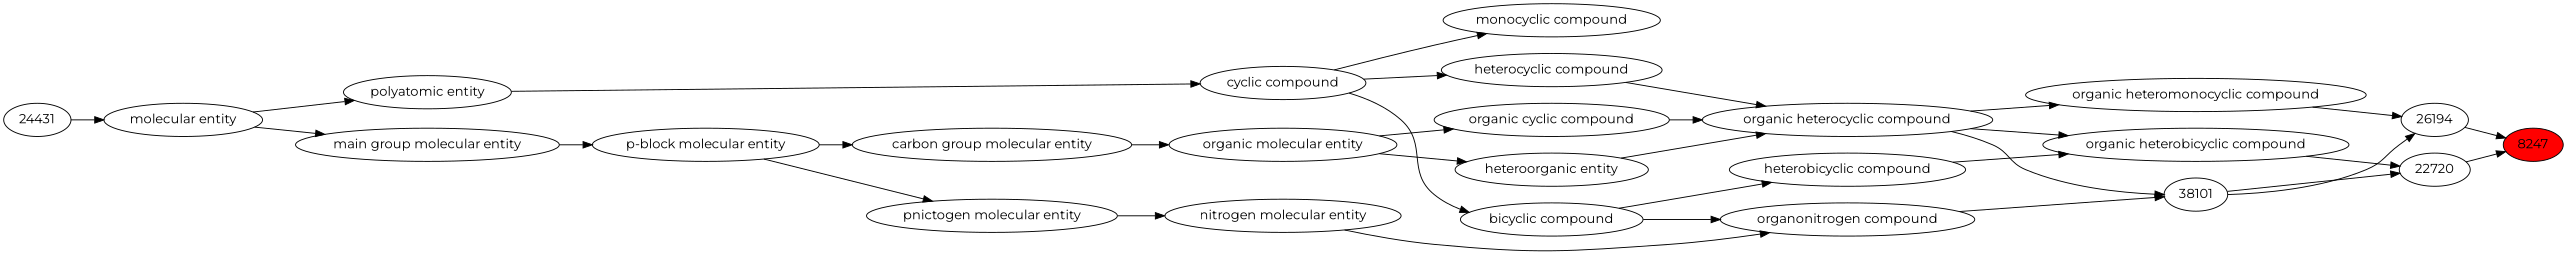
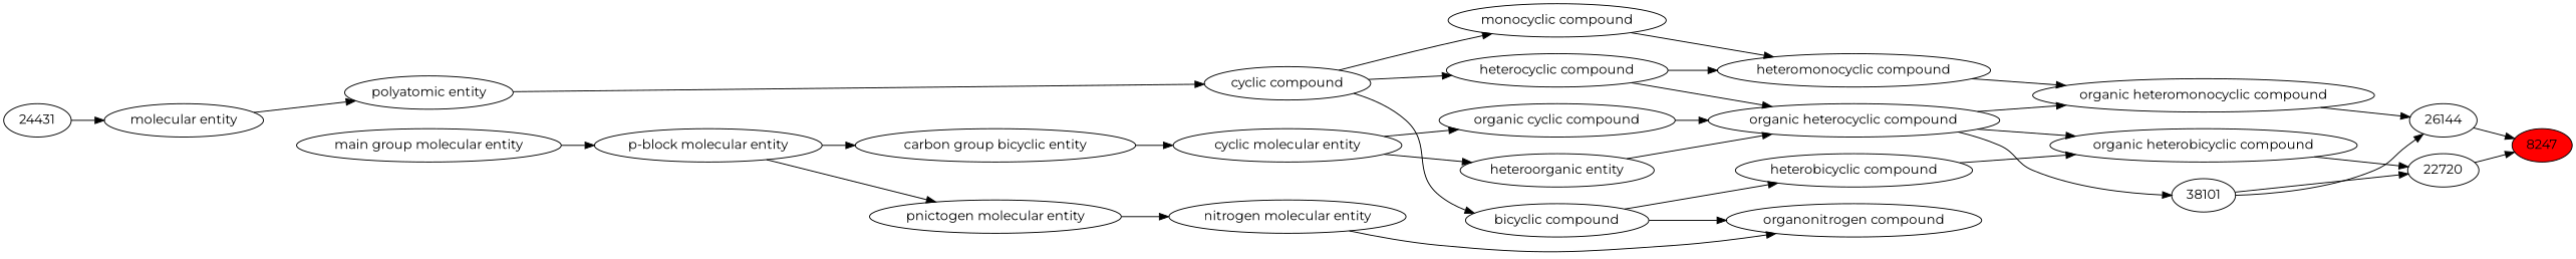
  digraph {
    fontname=Montserrat
    rankdir=LR
    node [fontname=Montserrat]
    edge [fontname=Montserrat]
    n1 [fillcolor=red label=8247 style=filled]
    n2 [label=22720]
-   n3 [label=26194]
+   n3 [label=26144]
    n4 [label=38101]
    n5 [label="organic heterobicyclic compound"]
    n6 [label="organic heteromonocyclic compound"]
    n7 [label="organic heterocyclic compound"]
    n8 [label="organonitrogen compound"]
    n9 [label="heterobicyclic compound"]
+   n10 [label="heteromonocyclic compound"]
    n11 [label="heteroorganic entity"]
    n12 [label="organic cyclic compound"]
    n13 [label="heterocyclic compound"]
    n14 [label="nitrogen molecular entity"]
    n15 [label="bicyclic compound"]
    n16 [label="monocyclic compound"]
-   n17 [label="organic molecular entity"]
+   n17 [label="cyclic molecular entity"]
    n18 [label="cyclic compound"]
    n19 [label="pnictogen molecular entity"]
-   n20 [label="carbon group molecular entity"]
+   n20 [label="carbon group bicyclic entity"]
    n21 [label="polyatomic entity"]
    n22 [label="p-block molecular entity"]
    n23 [label="molecular entity"]
    n24 [label="main group molecular entity"]
    n25 [label=24431]
    n2 -> n1
    n3 -> n1
    n4 -> n2
    n4 -> n3
    n5 -> n2
    n6 -> n3
    n7 -> n4
    n7 -> n5
    n7 -> n6
-   n8 -> n4
    n9 -> n5
+   n10 -> n6
    n11 -> n7
    n12 -> n7
    n13 -> n7
+   n13 -> n10
    n14 -> n8
    n15 -> n8
    n15 -> n9
+   n16 -> n10
    n17 -> n11
    n17 -> n12
    n18 -> n13
    n18 -> n15
    n18 -> n16
    n19 -> n14
    n20 -> n17
    n21 -> n18
    n22 -> n19
    n22 -> n20
    n23 -> n21
-   n23 -> n24
    n24 -> n22
    n25 -> n23
  }
